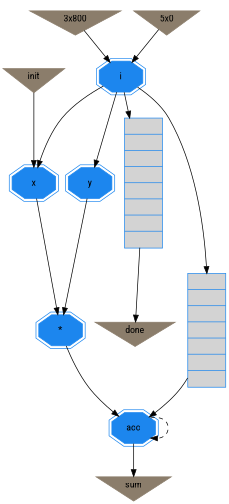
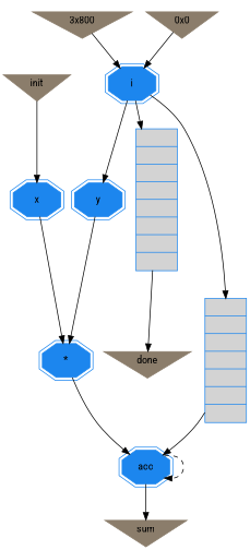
  digraph {
    fontname="Roboto Condensed"
    node [color=dodgerblue2 fontname="Roboto Condensed" shape=doubleoctagon style=filled]
    edge [fontname="Roboto Condensed"]
    n1 [label=i]
    n2 [fillcolor=lightgray label="{|||||||}" shape=record]
    n3 [label=x]
    n4 [label=y]
    n5 [fillcolor=lightgray label="{||||||}" shape=record]
    n6 [color=bisque4 label=done shape=invtriangle]
    n7 [label="*"]
    n8 [label=acc]
    n9 [color=bisque4 label="3x800" shape=invtriangle]
    n10 [color=bisque4 label=sum shape=invtriangle]
-   n11 [color=bisque4 label="5x0" shape=invtriangle]
+   n11 [color=bisque4 label="0x0" shape=invtriangle]
    n12 [color=bisque4 label=init shape=invtriangle]
    n1 -> n2 [headport=input]
-   n1 -> n3
    n1 -> n4
    n1 -> n5 [headport=input]
    n2 -> n6
    n3 -> n7
    n4 -> n7
    n5 -> n8
    n7 -> n8
    n8 -> n8 [style=dashed]
    n8 -> n10
    n9 -> n1
    n11 -> n1
    n12 -> n3
  }
